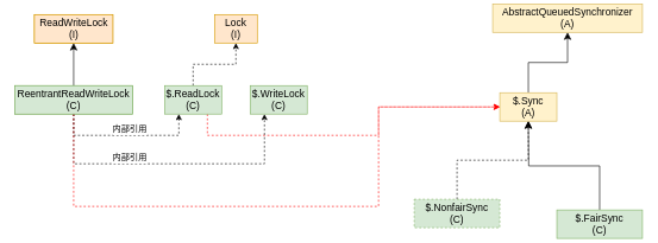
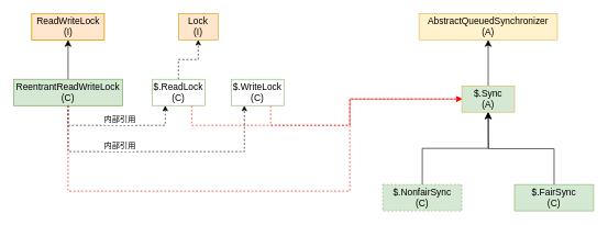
  <mxCell id="0" />
  <mxCell id="1" parent="0" />
- <mxCell id="2" value="AbstractQueuedSynchronizer&lt;br&gt;(A)" style="rounded=0;whiteSpace=wrap;html=1;hachureGap=4;pointerEvents=0;fontSize=14;fillColor=#fff2cc;strokeColor=#d6b656;" parent="1" vertex="1"><mxGeometry x="690" y="5" width="210" height="40" as="geometry" /></mxCell>
+ <mxCell id="2" value="AbstractQueuedSynchronizer&lt;br&gt;(A)" style="rounded=0;whiteSpace=wrap;html=1;hachureGap=4;pointerEvents=0;fontSize=14;fillColor=#fff2cc;strokeColor=#d6b656;" parent="1" vertex="1"><mxGeometry x="635" y="20" width="210" height="40" as="geometry" /></mxCell>
  <mxCell id="3" style="edgeStyle=orthogonalEdgeStyle;rounded=0;orthogonalLoop=1;jettySize=auto;html=1;exitX=0.5;exitY=0;exitDx=0;exitDy=0;entryX=0.5;entryY=1;entryDx=0;entryDy=0;fontSize=14;endArrow=classic;endFill=1;startSize=8;endSize=8;sourcePerimeterSpacing=8;targetPerimeterSpacing=8;" parent="1" source="4" target="2" edge="1"><mxGeometry relative="1" as="geometry" /></mxCell>
- <mxCell id="4" value="$.Sync&lt;br&gt;(A)" style="rounded=0;whiteSpace=wrap;html=1;hachureGap=4;pointerEvents=0;fontSize=14;fillColor=#fff2cc;strokeColor=#d6b656;" parent="1" vertex="1"><mxGeometry x="700" y="130" width="80" height="40" as="geometry" /></mxCell>
- <mxCell id="5" style="edgeStyle=orthogonalEdgeStyle;rounded=0;orthogonalLoop=1;jettySize=auto;html=1;exitX=0.5;exitY=0;exitDx=0;exitDy=0;entryX=0.5;entryY=1;entryDx=0;entryDy=0;fontSize=14;endArrow=classic;endFill=1;startSize=8;endSize=8;sourcePerimeterSpacing=8;targetPerimeterSpacing=8;dashed=1;" parent="1" source="6" target="4" edge="1"><mxGeometry relative="1" as="geometry" /></mxCell>
+ <mxCell id="4" value="$.Sync&lt;br&gt;(A)" style="rounded=0;whiteSpace=wrap;html=1;hachureGap=4;pointerEvents=0;fontSize=14;fillColor=#d5e8d4;strokeColor=#d6b656;" parent="1" vertex="1"><mxGeometry x="700" y="130" width="80" height="40" as="geometry" /></mxCell>
+ <mxCell id="5" style="edgeStyle=orthogonalEdgeStyle;rounded=0;orthogonalLoop=1;jettySize=auto;html=1;exitX=0.5;exitY=0;exitDx=0;exitDy=0;entryX=0.5;entryY=1;entryDx=0;entryDy=0;fontSize=14;endArrow=classic;endFill=1;startSize=8;endSize=8;sourcePerimeterSpacing=8;targetPerimeterSpacing=8;" parent="1" source="6" target="4" edge="1"><mxGeometry relative="1" as="geometry" /></mxCell>
  <mxCell id="6" value="$.NonfairSync&lt;br&gt;(C)" style="rounded=0;whiteSpace=wrap;html=1;hachureGap=4;pointerEvents=0;fontSize=14;fillColor=#d5e8d4;strokeColor=#82b366;dashed=1;" parent="1" vertex="1"><mxGeometry x="580" y="280" width="120" height="40" as="geometry" /></mxCell>
  <mxCell id="7" style="edgeStyle=orthogonalEdgeStyle;rounded=0;orthogonalLoop=1;jettySize=auto;html=1;exitX=0.5;exitY=0;exitDx=0;exitDy=0;fontSize=14;endArrow=classic;endFill=1;startSize=8;endSize=8;sourcePerimeterSpacing=8;targetPerimeterSpacing=8;" parent="1" source="8" edge="1"><mxGeometry relative="1" as="geometry"><mxPoint x="740" y="170" as="targetPoint" /></mxGeometry></mxCell>
- <mxCell id="8" value="$.FairSync&lt;br&gt;(C)" style="rounded=0;whiteSpace=wrap;html=1;hachureGap=4;pointerEvents=0;fontSize=14;fillColor=#d5e8d4;strokeColor=#82b366;" parent="1" vertex="1"><mxGeometry x="780" y="295" width="120" height="40" as="geometry" /></mxCell>
+ <mxCell id="8" value="$.FairSync&lt;br&gt;(C)" style="rounded=0;whiteSpace=wrap;html=1;hachureGap=4;pointerEvents=0;fontSize=14;fillColor=#d5e8d4;strokeColor=#82b366;" parent="1" vertex="1"><mxGeometry x="780" y="280" width="120" height="40" as="geometry" /></mxCell>
  <mxCell id="9" value="ReadWriteLock&lt;br&gt;(I)" style="rounded=0;whiteSpace=wrap;html=1;hachureGap=4;pointerEvents=0;fontSize=14;fillColor=#ffe6cc;strokeColor=#d79b00;" parent="1" vertex="1"><mxGeometry x="47.5" y="20" width="110" height="40" as="geometry" /></mxCell>
  <mxCell id="10" style="edgeStyle=orthogonalEdgeStyle;rounded=0;orthogonalLoop=1;jettySize=auto;html=1;exitX=0.5;exitY=0;exitDx=0;exitDy=0;entryX=0.5;entryY=1;entryDx=0;entryDy=0;fontSize=14;endArrow=classic;endFill=1;startSize=8;endSize=8;sourcePerimeterSpacing=8;targetPerimeterSpacing=8;" parent="1" source="11" target="9" edge="1"><mxGeometry relative="1" as="geometry" /></mxCell>
  <mxCell id="11" value="ReentrantReadWriteLock&lt;br&gt;(C)" style="rounded=0;whiteSpace=wrap;html=1;hachureGap=4;pointerEvents=0;fontSize=14;fillColor=#d5e8d4;strokeColor=#82b366;" parent="1" vertex="1"><mxGeometry x="20" y="120" width="165" height="40" as="geometry" /></mxCell>
  <mxCell id="12" style="edgeStyle=orthogonalEdgeStyle;rounded=0;orthogonalLoop=1;jettySize=auto;html=1;exitX=0.5;exitY=0;exitDx=0;exitDy=0;entryX=0.5;entryY=1;entryDx=0;entryDy=0;dashed=1;" edge="1" parent="1" source="14" target="20"><mxGeometry relative="1" as="geometry" /></mxCell>
  <mxCell id="13" style="edgeStyle=orthogonalEdgeStyle;rounded=0;orthogonalLoop=1;jettySize=auto;html=1;exitX=0.75;exitY=1;exitDx=0;exitDy=0;dashed=1;strokeColor=#FF0000;" edge="1" parent="1" source="14"><mxGeometry relative="1" as="geometry"><mxPoint x="700" y="150" as="targetPoint" /><Array as="points"><mxPoint x="290" y="190" /><mxPoint x="530" y="190" /><mxPoint x="530" y="150" /></Array></mxGeometry></mxCell>
- <mxCell id="14" value="$.ReadLock&lt;br&gt;(C)" style="rounded=0;whiteSpace=wrap;html=1;hachureGap=4;pointerEvents=0;fontSize=14;fillColor=#d5e8d4;strokeColor=#82b366;" vertex="1" parent="1"><mxGeometry x="230" y="120" width="80" height="40" as="geometry" /></mxCell>
+ <mxCell id="14" value="$.ReadLock&lt;br&gt;(C)" style="rounded=0;whiteSpace=wrap;html=1;hachureGap=4;pointerEvents=0;fontSize=14;fillColor=#ffffff;strokeColor=#82b366;" vertex="1" parent="1"><mxGeometry x="230" y="120" width="80" height="40" as="geometry" /></mxCell>
  <mxCell id="15" value="ReadWriteLock&lt;br&gt;(I)" style="rounded=0;whiteSpace=wrap;html=1;hachureGap=4;pointerEvents=0;fontSize=14;fillColor=#ffe6cc;strokeColor=#d79b00;" vertex="1" parent="1"><mxGeometry x="47.5" y="20" width="110" height="40" as="geometry" /></mxCell>
  <mxCell id="16" style="edgeStyle=orthogonalEdgeStyle;rounded=0;orthogonalLoop=1;jettySize=auto;html=1;exitX=0.5;exitY=1;exitDx=0;exitDy=0;entryX=0.25;entryY=1;entryDx=0;entryDy=0;dashed=1;" edge="1" parent="1" source="19" target="14"><mxGeometry relative="1" as="geometry"><Array as="points"><mxPoint x="103" y="190" /><mxPoint x="250" y="190" /></Array></mxGeometry></mxCell>
  <mxCell id="17" style="edgeStyle=orthogonalEdgeStyle;rounded=0;orthogonalLoop=1;jettySize=auto;html=1;exitX=0.5;exitY=1;exitDx=0;exitDy=0;entryX=0.25;entryY=1;entryDx=0;entryDy=0;dashed=1;" edge="1" parent="1" source="19" target="22"><mxGeometry relative="1" as="geometry"><Array as="points"><mxPoint x="103" y="230" /><mxPoint x="370" y="230" /></Array></mxGeometry></mxCell>
  <mxCell id="18" style="edgeStyle=orthogonalEdgeStyle;rounded=0;orthogonalLoop=1;jettySize=auto;html=1;exitX=0.5;exitY=1;exitDx=0;exitDy=0;entryX=0;entryY=0.5;entryDx=0;entryDy=0;dashed=1;strokeColor=#FF0000;" edge="1" parent="1" source="19" target="4"><mxGeometry relative="1" as="geometry"><Array as="points"><mxPoint x="103" y="290" /><mxPoint x="530" y="290" /><mxPoint x="530" y="150" /></Array></mxGeometry></mxCell>
  <mxCell id="19" value="ReentrantReadWriteLock&lt;br&gt;(C)" style="rounded=0;whiteSpace=wrap;html=1;hachureGap=4;pointerEvents=0;fontSize=14;fillColor=#d5e8d4;strokeColor=#82b366;" vertex="1" parent="1"><mxGeometry x="20" y="120" width="165" height="40" as="geometry" /></mxCell>
- <mxCell id="20" value="Lock&lt;br&gt;(I)" style="rounded=0;whiteSpace=wrap;html=1;hachureGap=4;pointerEvents=0;fontSize=14;fillColor=#ffe6cc;strokeColor=#d79b00;" vertex="1" parent="1"><mxGeometry x="300" y="20" width="60" height="40" as="geometry" /></mxCell>
- <mxCell id="22" value="$.WriteLock&lt;br&gt;(C)" style="rounded=0;whiteSpace=wrap;html=1;hachureGap=4;pointerEvents=0;fontSize=14;fillColor=#d5e8d4;strokeColor=#82b366;" vertex="1" parent="1"><mxGeometry x="350" y="120" width="80" height="40" as="geometry" /></mxCell>
+ <mxCell id="20" value="Lock&lt;br&gt;(I)" style="rounded=0;whiteSpace=wrap;html=1;hachureGap=4;pointerEvents=0;fontSize=14;fillColor=#ffe6cc;strokeColor=#d79b00;" vertex="1" parent="1"><mxGeometry x="270" y="20" width="60" height="40" as="geometry" /></mxCell>
+ <mxCell id="21" style="edgeStyle=orthogonalEdgeStyle;rounded=0;orthogonalLoop=1;jettySize=auto;html=1;exitX=0.75;exitY=1;exitDx=0;exitDy=0;entryX=0;entryY=0.5;entryDx=0;entryDy=0;dashed=1;strokeColor=#FF0000;" edge="1" parent="1" source="22" target="4"><mxGeometry relative="1" as="geometry"><Array as="points"><mxPoint x="410" y="190" /><mxPoint x="530" y="190" /><mxPoint x="530" y="150" /></Array></mxGeometry></mxCell>
+ <mxCell id="22" value="$.WriteLock&lt;br&gt;(C)" style="rounded=0;whiteSpace=wrap;html=1;hachureGap=4;pointerEvents=0;fontSize=14;fillColor=#ffffff;strokeColor=#82b366;" vertex="1" parent="1"><mxGeometry x="350" y="120" width="80" height="40" as="geometry" /></mxCell>
  <mxCell id="23" value="&lt;font style=&quot;font-size: 12px&quot;&gt;内部引用&lt;/font&gt;" style="edgeLabel;html=1;align=center;verticalAlign=middle;resizable=0;points=[];fontSize=14;" vertex="1" connectable="0" parent="1"><mxGeometry x="180" y="220" as="geometry" /></mxCell>
  <mxCell id="24" value="&lt;font style=&quot;font-size: 12px&quot;&gt;内部引用&lt;/font&gt;" style="edgeLabel;html=1;align=center;verticalAlign=middle;resizable=0;points=[];fontSize=14;" vertex="1" connectable="0" parent="1"><mxGeometry x="180" y="180" as="geometry" /></mxCell>
